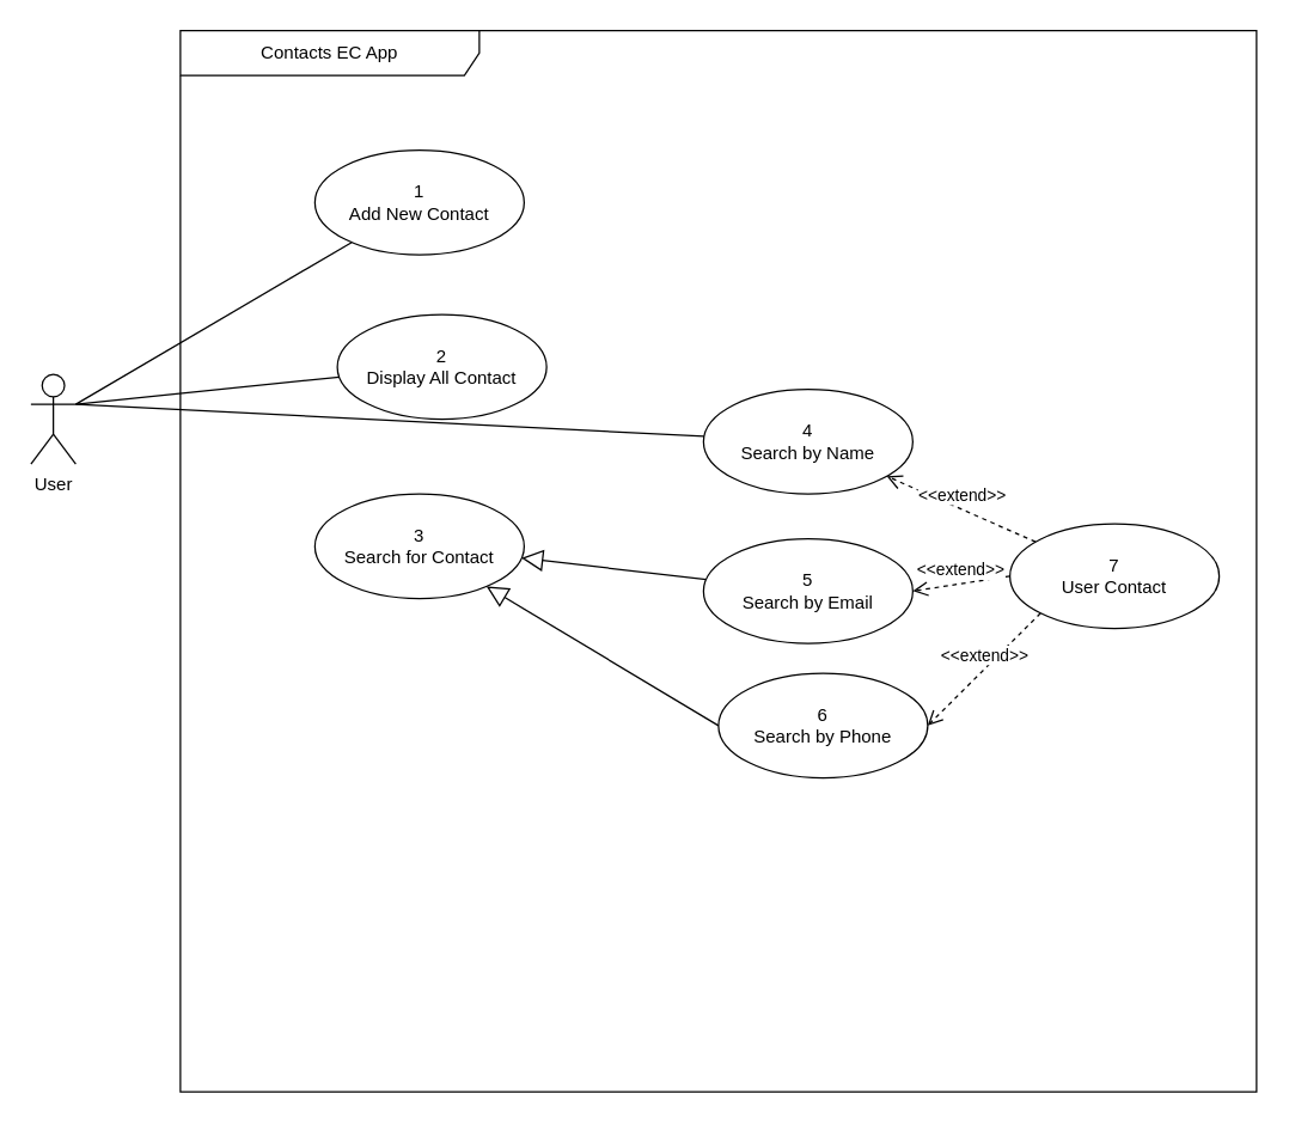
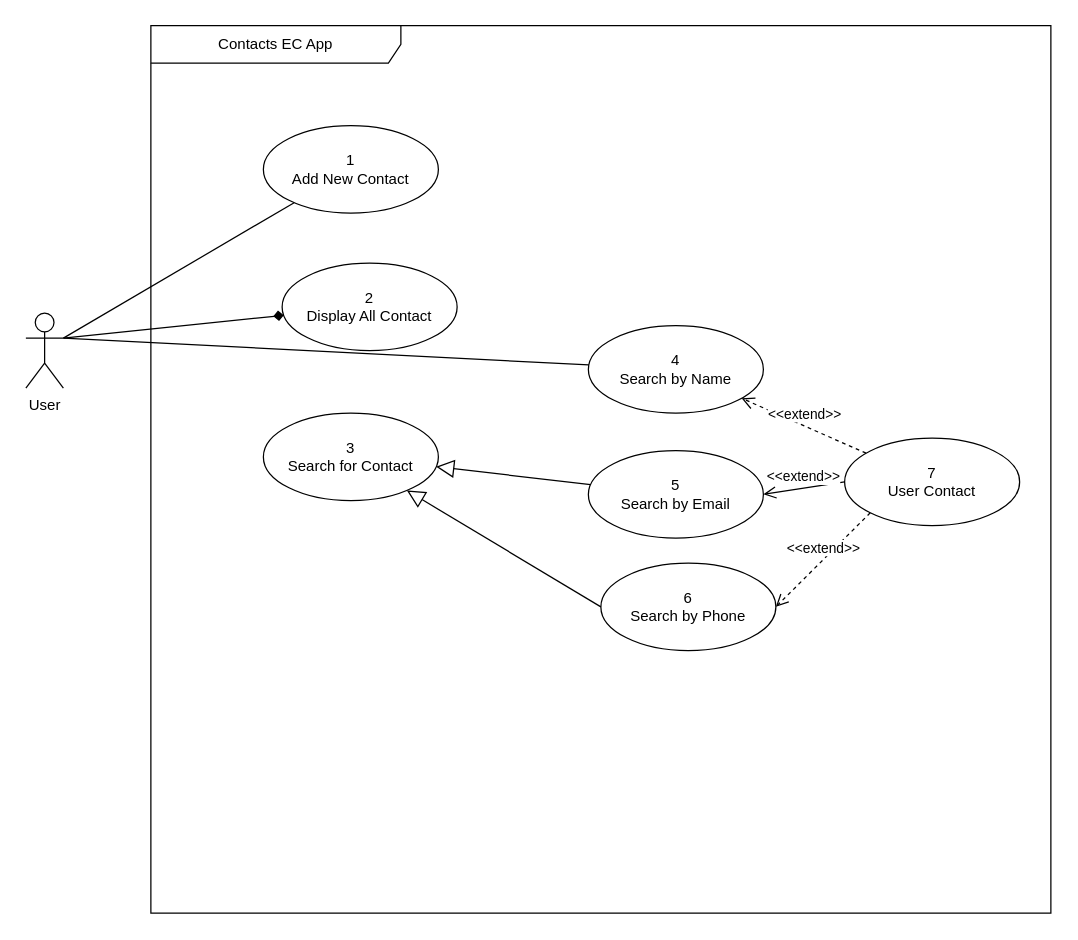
  <mxCell id="0" />
  <mxCell id="1" parent="0" />
  <mxCell id="2" value="User" style="shape=umlActor;verticalLabelPosition=bottom;verticalAlign=top;html=1;outlineConnect=0;" parent="1" vertex="1"><mxGeometry x="20" y="250" width="30" height="60" as="geometry" /></mxCell>
  <mxCell id="3" value="Contacts EC App" style="shape=umlFrame;whiteSpace=wrap;html=1;width=200;height=30;" parent="1" vertex="1"><mxGeometry x="120" y="20" width="720" height="710" as="geometry" /></mxCell>
  <mxCell id="4" value="1&lt;br&gt;Add New Contact" style="ellipse;whiteSpace=wrap;html=1;" parent="1" vertex="1"><mxGeometry x="210" y="100" width="140" height="70" as="geometry" /></mxCell>
  <mxCell id="5" value="3&lt;br&gt;Search for Contact" style="ellipse;whiteSpace=wrap;html=1;" parent="1" vertex="1"><mxGeometry x="210" y="330" width="140" height="70" as="geometry" /></mxCell>
  <mxCell id="6" value="4&lt;br&gt;Search by Name" style="ellipse;whiteSpace=wrap;html=1;" parent="1" vertex="1"><mxGeometry x="470" y="260" width="140" height="70" as="geometry" /></mxCell>
  <mxCell id="7" value="6&lt;br&gt;Search by Phone" style="ellipse;whiteSpace=wrap;html=1;" parent="1" vertex="1"><mxGeometry x="480" y="450" width="140" height="70" as="geometry" /></mxCell>
  <mxCell id="8" value="5&lt;br&gt;Search by Email" style="ellipse;whiteSpace=wrap;html=1;" parent="1" vertex="1"><mxGeometry x="470" y="360" width="140" height="70" as="geometry" /></mxCell>
  <mxCell id="9" value="" style="endArrow=none;html=1;rounded=0;" parent="1" target="4" edge="1"><mxGeometry relative="1" as="geometry"><mxPoint x="50" y="270" as="sourcePoint" /><mxPoint x="210" y="270" as="targetPoint" /></mxGeometry></mxCell>
  <mxCell id="10" value="" style="endArrow=none;html=1;rounded=0;exitX=1;exitY=0.333;exitDx=0;exitDy=0;exitPerimeter=0;" parent="1" source="2" target="6" edge="1"><mxGeometry relative="1" as="geometry"><mxPoint x="70" y="290" as="sourcePoint" /><mxPoint x="241.367" y="345.881" as="targetPoint" /></mxGeometry></mxCell>
  <mxCell id="11" value="7&lt;br&gt;User Contact" style="ellipse;whiteSpace=wrap;html=1;" parent="1" vertex="1"><mxGeometry x="675" y="350" width="140" height="70" as="geometry" /></mxCell>
  <mxCell id="12" value="&amp;lt;&amp;lt;extend&amp;gt;&amp;gt;" style="html=1;verticalAlign=bottom;endArrow=open;dashed=1;endSize=8;rounded=0;exitX=0;exitY=1;exitDx=0;exitDy=0;entryX=1;entryY=0.5;entryDx=0;entryDy=0;" parent="1" source="11" target="7" edge="1"><mxGeometry relative="1" as="geometry"><mxPoint x="600" y="630" as="sourcePoint" /><mxPoint x="320" y="630" as="targetPoint" /></mxGeometry></mxCell>
  <mxCell id="13" value="2&lt;br&gt;Display All Contact" style="ellipse;whiteSpace=wrap;html=1;" vertex="1" parent="1"><mxGeometry x="225" y="210" width="140" height="70" as="geometry" /></mxCell>
- <mxCell id="14" value="" style="endArrow=none;html=1;rounded=0;exitX=1;exitY=0.333;exitDx=0;exitDy=0;exitPerimeter=0;" edge="1" parent="1" source="2" target="13"><mxGeometry relative="1" as="geometry"><mxPoint x="60" y="280" as="sourcePoint" /><mxPoint x="247.489" y="345.047" as="targetPoint" /></mxGeometry></mxCell>
+ <mxCell id="14" value="" style="endArrow=diamond;html=1;rounded=0;exitX=1;exitY=0.333;exitDx=0;exitDy=0;exitPerimeter=0;" edge="1" parent="1" source="2" target="13"><mxGeometry relative="1" as="geometry"><mxPoint x="60" y="280" as="sourcePoint" /><mxPoint x="247.489" y="345.047" as="targetPoint" /></mxGeometry></mxCell>
  <mxCell id="15" value="&amp;lt;&amp;lt;extend&amp;gt;&amp;gt;" style="html=1;verticalAlign=bottom;endArrow=open;dashed=1;endSize=8;rounded=0;" edge="1" parent="1" source="11" target="6"><mxGeometry relative="1" as="geometry"><mxPoint x="820" y="370" as="sourcePoint" /><mxPoint x="550" y="565" as="targetPoint" /></mxGeometry></mxCell>
- <mxCell id="16" value="&amp;lt;&amp;lt;extend&amp;gt;&amp;gt;" style="html=1;verticalAlign=bottom;endArrow=open;dashed=1;endSize=8;rounded=0;exitX=0;exitY=0.5;exitDx=0;exitDy=0;entryX=1;entryY=0.5;entryDx=0;entryDy=0;" edge="1" parent="1" source="11" target="8"><mxGeometry relative="1" as="geometry"><mxPoint x="780" y="495" as="sourcePoint" /><mxPoint x="560" y="575" as="targetPoint" /></mxGeometry></mxCell>
+ <mxCell id="16" value="&amp;lt;&amp;lt;extend&amp;gt;&amp;gt;" style="html=1;verticalAlign=bottom;endArrow=open;dashed=0;endSize=8;rounded=0;exitX=0;exitY=0.5;exitDx=0;exitDy=0;entryX=1;entryY=0.5;entryDx=0;entryDy=0;" edge="1" parent="1" source="11" target="8"><mxGeometry relative="1" as="geometry"><mxPoint x="780" y="495" as="sourcePoint" /><mxPoint x="560" y="575" as="targetPoint" /></mxGeometry></mxCell>
  <mxCell id="17" value="" style="endArrow=block;endFill=0;endSize=12;html=1;rounded=0;" edge="1" parent="1" source="8" target="5"><mxGeometry width="160" relative="1" as="geometry"><mxPoint x="480" y="305" as="sourcePoint" /><mxPoint x="346.426" y="354.287" as="targetPoint" /></mxGeometry></mxCell>
  <mxCell id="18" value="" style="endArrow=block;endFill=0;endSize=12;html=1;rounded=0;exitX=0;exitY=0.5;exitDx=0;exitDy=0;" edge="1" parent="1" source="7" target="5"><mxGeometry width="160" relative="1" as="geometry"><mxPoint x="485.345" y="391.586" as="sourcePoint" /><mxPoint x="356.426" y="364.287" as="targetPoint" /></mxGeometry></mxCell>
